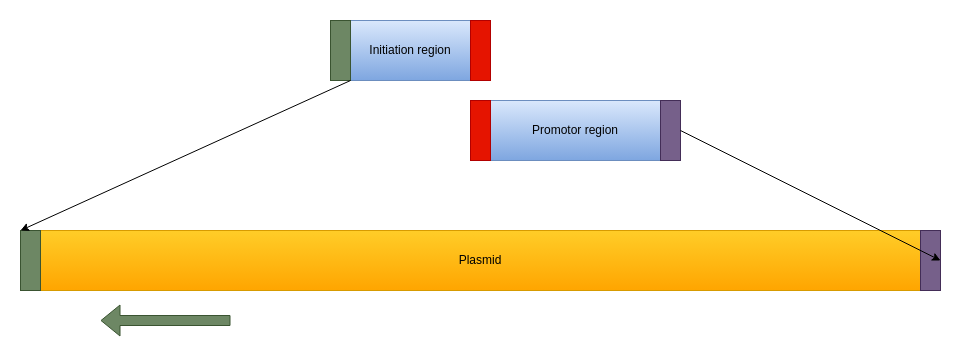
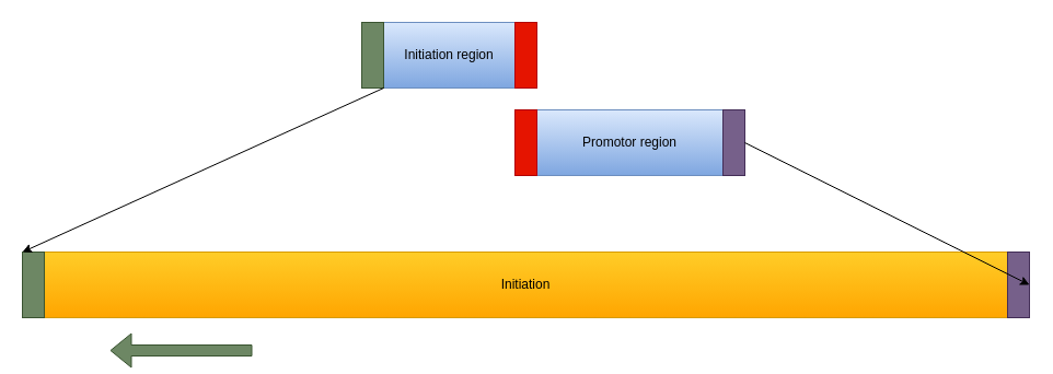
  <mxCell id="0" />
  <mxCell id="1" parent="0" />
- <mxCell id="2" value="Plasmid" style="rounded=0;whiteSpace=wrap;html=1;gradientColor=#ffa500;fillColor=#ffcd28;strokeColor=#d79b00;" vertex="1" parent="1"><mxGeometry x="20" y="230" width="920" height="60" as="geometry" /></mxCell>
+ <mxCell id="2" value="Initiation" style="rounded=0;whiteSpace=wrap;html=1;gradientColor=#ffa500;fillColor=#ffcd28;strokeColor=#d79b00;" vertex="1" parent="1"><mxGeometry x="20" y="230" width="920" height="60" as="geometry" /></mxCell>
  <mxCell id="3" value="Initiation region" style="rounded=0;whiteSpace=wrap;html=1;gradientColor=#7ea6e0;fillColor=#dae8fc;strokeColor=#6c8ebf;" vertex="1" parent="1"><mxGeometry x="330" y="20" width="160" height="60" as="geometry" /></mxCell>
  <mxCell id="4" value="" style="rounded=0;whiteSpace=wrap;html=1;fillColor=#6d8764;strokeColor=#3A5431;fontColor=#ffffff;" vertex="1" parent="1"><mxGeometry x="330" y="20" width="20" height="60" as="geometry" /></mxCell>
  <mxCell id="5" value="" style="rounded=0;whiteSpace=wrap;html=1;fillColor=#6d8764;strokeColor=#3A5431;fontColor=#ffffff;" vertex="1" parent="1"><mxGeometry x="20" y="230" width="20" height="60" as="geometry" /></mxCell>
  <mxCell id="6" value="" style="endArrow=classic;html=1;exitX=1;exitY=1;exitDx=0;exitDy=0;entryX=0;entryY=0;entryDx=0;entryDy=0;" edge="1" parent="1" source="4" target="5"><mxGeometry width="50" height="50" relative="1" as="geometry"><mxPoint x="30" y="120" as="sourcePoint" /><mxPoint x="50" y="240" as="targetPoint" /></mxGeometry></mxCell>
  <mxCell id="7" value="Promotor region" style="rounded=0;whiteSpace=wrap;html=1;gradientColor=#7ea6e0;fillColor=#dae8fc;strokeColor=#6c8ebf;" vertex="1" parent="1"><mxGeometry x="470" y="100" width="210" height="60" as="geometry" /></mxCell>
  <mxCell id="8" value="" style="rounded=0;whiteSpace=wrap;html=1;fillColor=#e51400;strokeColor=#B20000;fontColor=#ffffff;" vertex="1" parent="1"><mxGeometry x="470" y="20" width="20" height="60" as="geometry" /></mxCell>
  <mxCell id="9" value="" style="rounded=0;whiteSpace=wrap;html=1;fillColor=#e51400;strokeColor=#B20000;fontColor=#ffffff;" vertex="1" parent="1"><mxGeometry x="470" y="100" width="20" height="60" as="geometry" /></mxCell>
  <mxCell id="10" value="" style="rounded=0;whiteSpace=wrap;html=1;fillColor=#76608a;strokeColor=#432D57;fontColor=#ffffff;" vertex="1" parent="1"><mxGeometry x="660" y="100" width="20" height="60" as="geometry" /></mxCell>
  <mxCell id="11" value="" style="rounded=0;whiteSpace=wrap;html=1;fillColor=#76608a;strokeColor=#432D57;fontColor=#ffffff;" vertex="1" parent="1"><mxGeometry x="920" y="230" width="20" height="60" as="geometry" /></mxCell>
  <mxCell id="12" value="" style="endArrow=classic;html=1;entryX=1;entryY=0.5;entryDx=0;entryDy=0;" edge="1" parent="1" target="11"><mxGeometry width="50" height="50" relative="1" as="geometry"><mxPoint x="680" y="130" as="sourcePoint" /><mxPoint x="660" y="50" as="targetPoint" /></mxGeometry></mxCell>
  <mxCell id="13" value="" style="shape=flexArrow;endArrow=classic;html=1;fillColor=#6d8764;strokeColor=#3A5431;" edge="1" parent="1"><mxGeometry width="50" height="50" relative="1" as="geometry"><mxPoint x="230" y="320" as="sourcePoint" /><mxPoint x="100" y="320" as="targetPoint" /></mxGeometry></mxCell>
